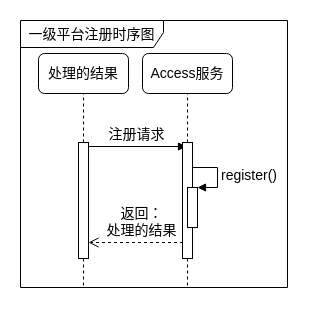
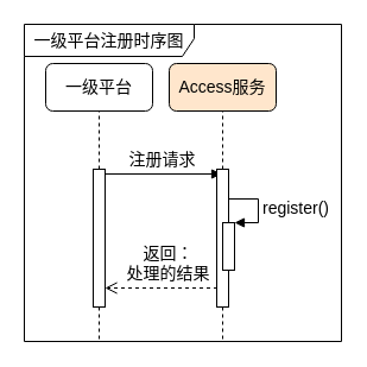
  <mxCell id="0" />
  <mxCell id="1" parent="0" />
  <mxCell id="2" value="&lt;font style=&quot;font-size: 14px&quot;&gt;注册请求&lt;/font&gt;" style="html=1;verticalAlign=bottom;endArrow=block;labelBackgroundColor=none;fontFamily=Verdana;fontSize=14;elbow=vertical;fontColor=#000000;" parent="1" edge="1"><mxGeometry relative="1" as="geometry"><mxPoint x="86" y="146" as="sourcePoint" /><mxPoint x="186" y="146" as="targetPoint" /></mxGeometry></mxCell>
  <mxCell id="3" value="&lt;font style=&quot;font-size: 14px&quot;&gt;一级平台注册时序图&lt;/font&gt;" style="shape=umlFrame;whiteSpace=wrap;html=1;width=143;height=27;" parent="1" vertex="1"><mxGeometry x="20" y="20" width="267" height="267" as="geometry" /></mxCell>
- <mxCell id="4" value="Access服务" style="rounded=1;whiteSpace=wrap;html=1;fontSize=14;fontColor=#000000;" parent="1" vertex="1"><mxGeometry x="142" y="53" width="90" height="40" as="geometry" /></mxCell>
+ <mxCell id="4" value="Access服务" style="rounded=1;whiteSpace=wrap;html=1;fontSize=14;fontColor=#000000;fillColor=#ffe6cc;" parent="1" vertex="1"><mxGeometry x="142" y="53" width="90" height="40" as="geometry" /></mxCell>
  <mxCell id="5" value="" style="endArrow=none;dashed=1;html=1;fontSize=14;fontColor=#000000;" parent="1" source="10" edge="1"><mxGeometry width="50" height="50" relative="1" as="geometry"><mxPoint x="187" y="343" as="sourcePoint" /><mxPoint x="187" y="93" as="targetPoint" /></mxGeometry></mxCell>
  <mxCell id="6" value="" style="endArrow=none;dashed=1;html=1;fontSize=14;fontColor=#000000;entryX=0.5;entryY=1;entryDx=0;entryDy=0;" parent="1" source="8" target="7" edge="1"><mxGeometry width="50" height="50" relative="1" as="geometry"><mxPoint x="83.5" y="341.5" as="sourcePoint" /><mxPoint x="83.5" y="117.5" as="targetPoint" /></mxGeometry></mxCell>
- <mxCell id="7" value="处理的结果" style="rounded=1;whiteSpace=wrap;html=1;fontSize=14;fontColor=#000000;" parent="1" vertex="1"><mxGeometry x="38" y="53" width="90" height="40" as="geometry" /></mxCell>
+ <mxCell id="7" value="一级平台" style="rounded=1;whiteSpace=wrap;html=1;fontSize=14;fontColor=#000000;" parent="1" vertex="1"><mxGeometry x="38" y="53" width="90" height="40" as="geometry" /></mxCell>
  <mxCell id="8" value="" style="html=1;points=[];perimeter=orthogonalPerimeter;rounded=0;shadow=0;comic=0;labelBackgroundColor=none;strokeColor=#000000;strokeWidth=1;fillColor=#FFFFFF;fontFamily=Verdana;fontSize=14;fontColor=#000000;align=center;" parent="1" vertex="1"><mxGeometry x="78" y="142" width="10" height="116" as="geometry" /></mxCell>
  <mxCell id="9" value="" style="endArrow=none;dashed=1;html=1;fontSize=14;fontColor=#000000;" parent="1" target="8" edge="1"><mxGeometry width="50" height="50" relative="1" as="geometry"><mxPoint x="83" y="285" as="sourcePoint" /><mxPoint x="83.5" y="117.5" as="targetPoint" /></mxGeometry></mxCell>
  <mxCell id="10" value="" style="html=1;points=[];perimeter=orthogonalPerimeter;rounded=0;shadow=0;comic=0;labelBackgroundColor=none;strokeColor=#000000;strokeWidth=1;fillColor=#FFFFFF;fontFamily=Verdana;fontSize=14;fontColor=#000000;align=center;" parent="1" vertex="1"><mxGeometry x="182" y="142" width="10" height="116" as="geometry" /></mxCell>
  <mxCell id="11" value="" style="endArrow=none;dashed=1;html=1;fontSize=14;fontColor=#000000;" parent="1" target="10" edge="1"><mxGeometry width="50" height="50" relative="1" as="geometry"><mxPoint x="187" y="285" as="sourcePoint" /><mxPoint x="187" y="93" as="targetPoint" /></mxGeometry></mxCell>
  <mxCell id="12" value="返回：&lt;br&gt;处理的结果&lt;br&gt;" style="html=1;verticalAlign=bottom;endArrow=open;dashed=1;endSize=8;labelBackgroundColor=none;fontFamily=Verdana;fontSize=14;fontColor=#000000;" parent="1" edge="1"><mxGeometry x="-0.111" relative="1" as="geometry"><mxPoint x="88" y="242" as="targetPoint" /><mxPoint x="182.5" y="242" as="sourcePoint" /><mxPoint as="offset" /></mxGeometry></mxCell>
  <mxCell id="13" value="" style="html=1;points=[];perimeter=orthogonalPerimeter;fontSize=14;" parent="1" vertex="1"><mxGeometry x="187" y="187" width="10" height="40" as="geometry" /></mxCell>
  <mxCell id="14" value="register()" style="edgeStyle=orthogonalEdgeStyle;html=1;align=left;spacingLeft=2;endArrow=block;rounded=0;entryX=1;entryY=0;strokeWidth=1;fontSize=14;" parent="1" target="13" edge="1"><mxGeometry relative="1" as="geometry"><mxPoint x="192" y="167" as="sourcePoint" /><Array as="points"><mxPoint x="217" y="167" /></Array></mxGeometry></mxCell>
